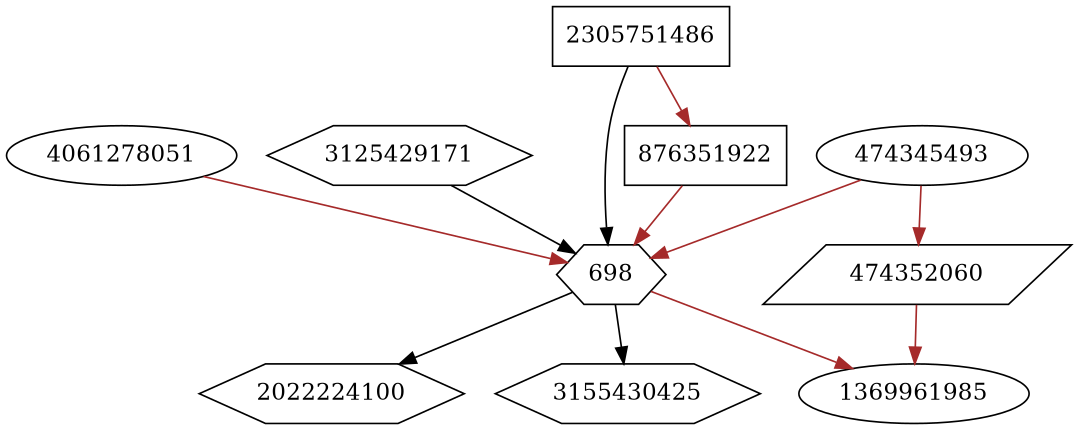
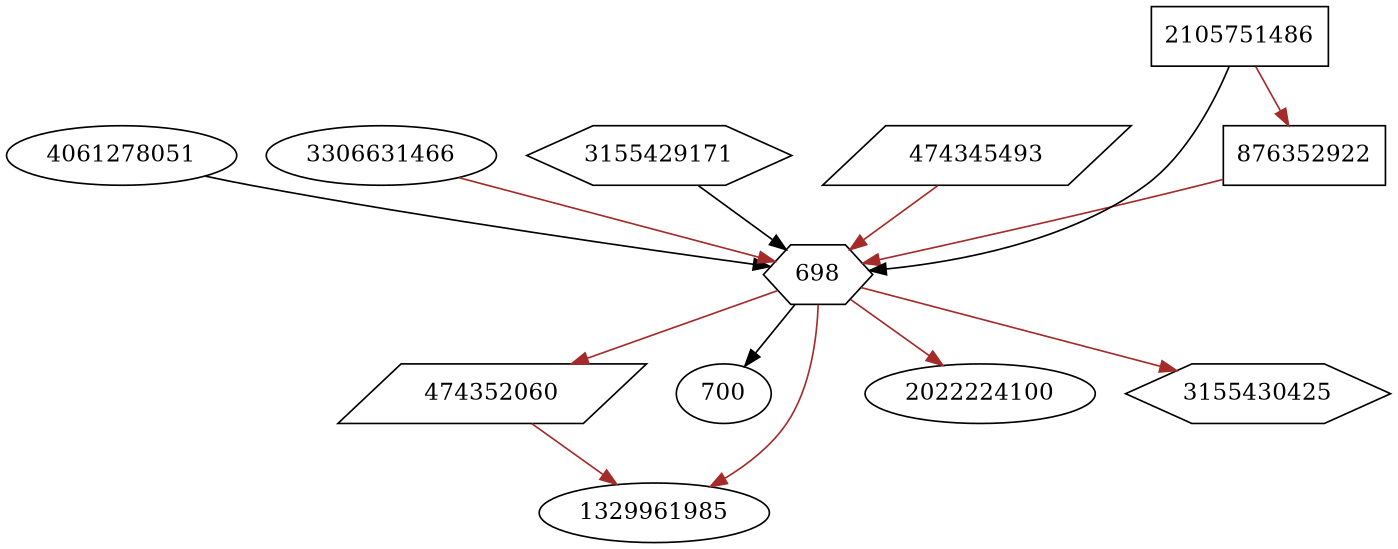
  strict digraph {
    node [shape=hexagon]
    edge [color=brown]
    698
    4061278051 [shape=ellipse]
    474352060 [shape=parallelogram]
-   1329961985 [shape=ellipse label=1369961985]
-   2022224100
+   700 [shape=ellipse]
+   1329961985 [shape=ellipse]
+   2022224100 [shape=ellipse]
    3155430425
-   3155429171 [label=3125429171]
-   474345493 [shape=ellipse]
-   876352922 [shape=box label=876351922]
-   2105751486 [shape=box label=2305751486]
-   474345493 -> 474352060
+   3306631466 [shape=ellipse]
+   3155429171
+   474345493 [shape=parallelogram]
+   876352922 [shape=box]
+   2105751486 [shape=box]
+   698 -> 474352060
+   698 -> 700 [color=black]
    698 -> 1329961985
-   698 -> 2022224100 [color=black]
-   698 -> 3155430425 [color=black]
-   4061278051 -> 698
+   698 -> 2022224100
+   698 -> 3155430425
+   4061278051 -> 698 [color=black]
    474352060 -> 1329961985
+   3306631466 -> 698
    3155429171 -> 698 [color=black]
    474345493 -> 698
    876352922 -> 698
    2105751486 -> 698 [color=black]
    2105751486 -> 876352922
  }
